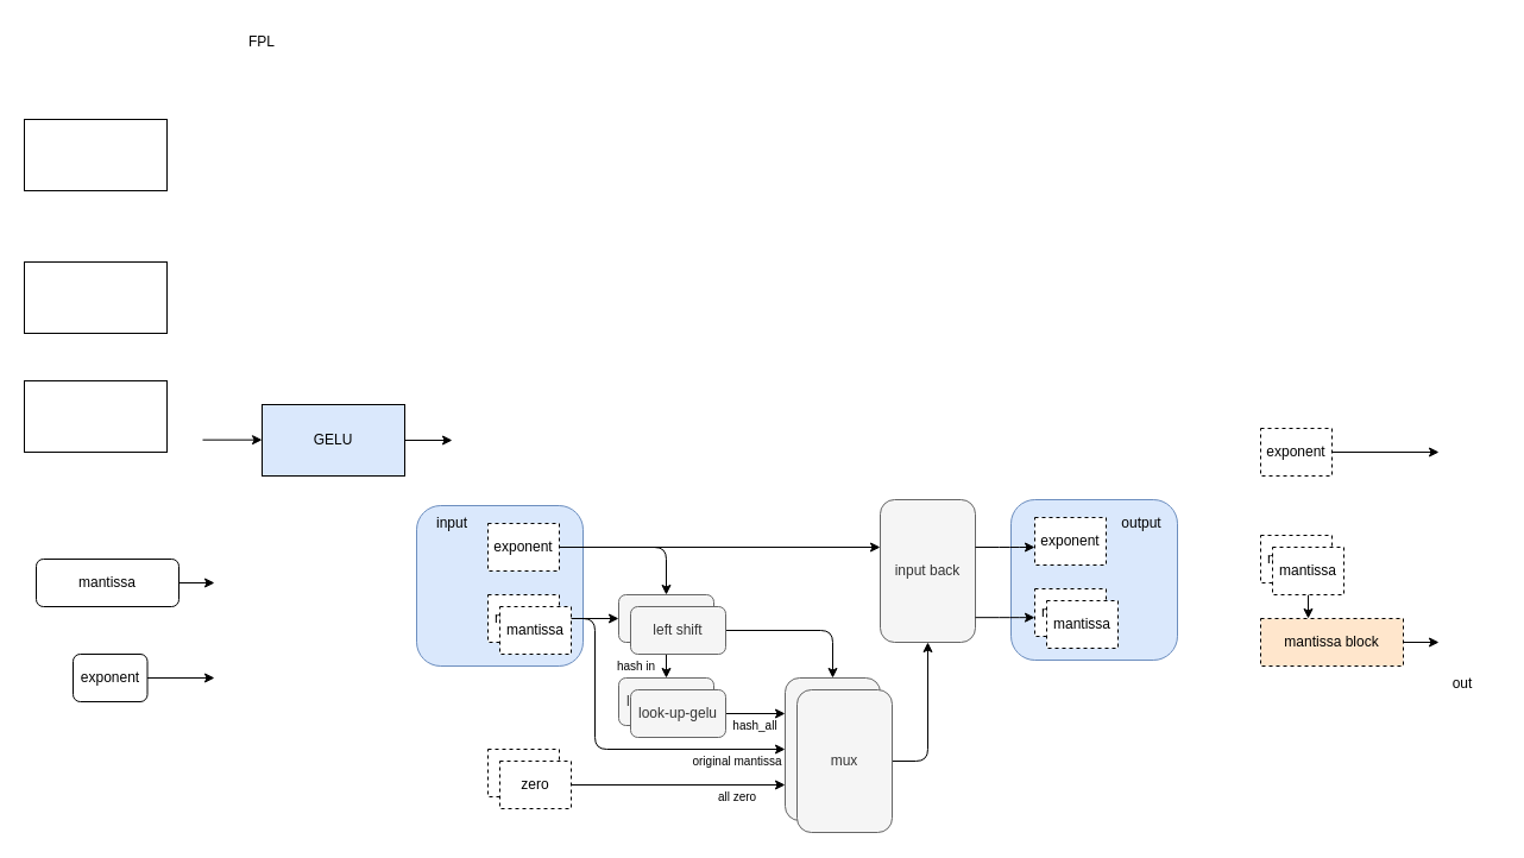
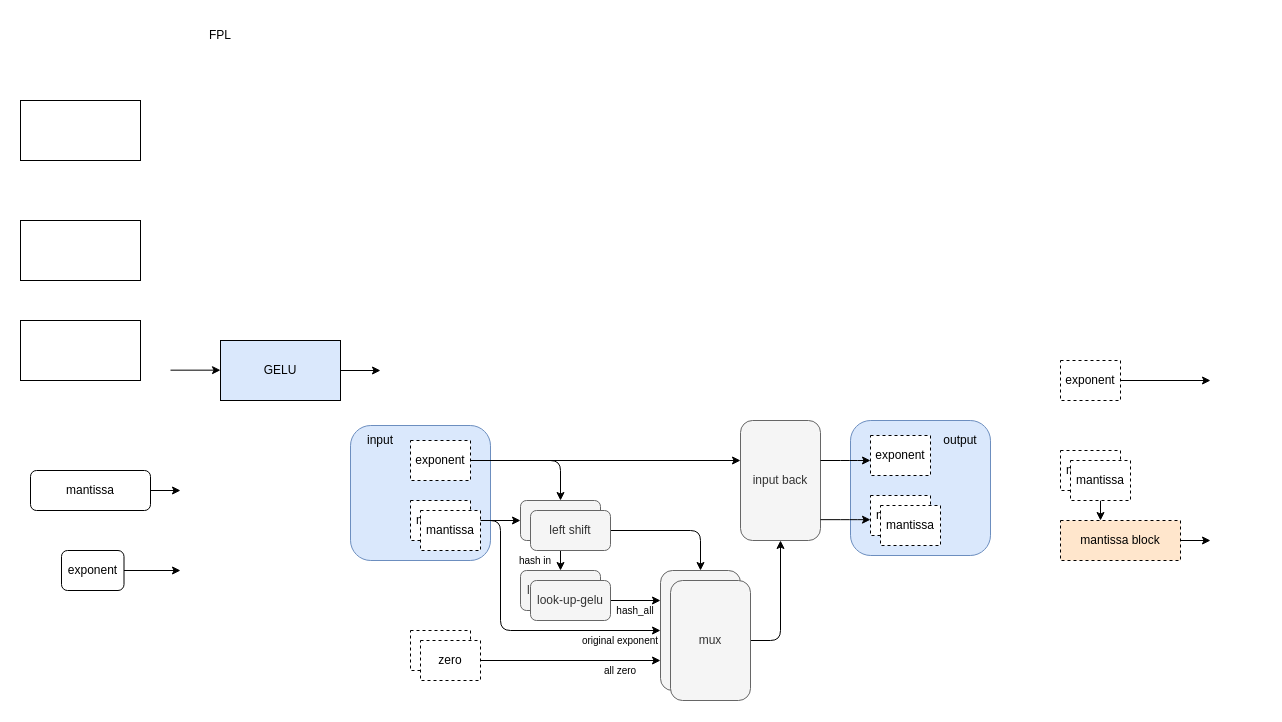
  <mxCell id="0" />
  <mxCell id="1" parent="0" />
  <mxCell id="2" value="" style="rounded=1;whiteSpace=wrap;html=1;fillColor=#dae8fc;strokeColor=#6c8ebf;" parent="1" vertex="1"><mxGeometry x="850" y="420" width="140" height="135" as="geometry" /></mxCell>
  <mxCell id="3" value="" style="rounded=1;whiteSpace=wrap;html=1;fillColor=#dae8fc;strokeColor=#6c8ebf;" parent="1" vertex="1"><mxGeometry x="350" y="425" width="140" height="135" as="geometry" /></mxCell>
  <mxCell id="4" value="" style="rounded=0;whiteSpace=wrap;html=1;" parent="1" vertex="1"><mxGeometry x="20" y="100" width="120" height="60" as="geometry" /></mxCell>
  <mxCell id="5" value="" style="rounded=0;whiteSpace=wrap;html=1;" parent="1" vertex="1"><mxGeometry x="20" y="220" width="120" height="60" as="geometry" /></mxCell>
  <mxCell id="6" value="" style="rounded=0;whiteSpace=wrap;html=1;" parent="1" vertex="1"><mxGeometry x="20" y="320" width="120" height="60" as="geometry" /></mxCell>
  <mxCell id="7" style="edgeStyle=none;html=1;" parent="1" source="8" edge="1"><mxGeometry relative="1" as="geometry"><mxPoint x="380" y="370" as="targetPoint" /></mxGeometry></mxCell>
  <mxCell id="8" value="GELU" style="rounded=0;whiteSpace=wrap;html=1;fillColor=#dae8fc;" parent="1" vertex="1"><mxGeometry x="220" y="340" width="120" height="60" as="geometry" /></mxCell>
  <mxCell id="9" value="FPL" style="text;strokeColor=none;align=center;fillColor=none;html=1;verticalAlign=middle;whiteSpace=wrap;rounded=0;" parent="1" vertex="1"><mxGeometry x="190" y="20" width="60" height="30" as="geometry" /></mxCell>
  <mxCell id="10" style="edgeStyle=none;html=1;" parent="1" edge="1"><mxGeometry relative="1" as="geometry"><mxPoint x="220" y="369.66" as="targetPoint" /><mxPoint x="170" y="369.66" as="sourcePoint" /></mxGeometry></mxCell>
  <mxCell id="11" style="edgeStyle=none;html=1;" parent="1" source="12" edge="1"><mxGeometry relative="1" as="geometry"><mxPoint x="180" y="490" as="targetPoint" /></mxGeometry></mxCell>
  <mxCell id="12" value="mantissa" style="rounded=1;whiteSpace=wrap;html=1;" parent="1" vertex="1"><mxGeometry x="30" y="470" width="120" height="40" as="geometry" /></mxCell>
  <mxCell id="13" style="edgeStyle=none;html=1;" parent="1" source="14" edge="1"><mxGeometry relative="1" as="geometry"><mxPoint x="180" y="570" as="targetPoint" /></mxGeometry></mxCell>
  <mxCell id="14" value="exponent" style="rounded=1;whiteSpace=wrap;html=1;" parent="1" vertex="1"><mxGeometry x="61" y="550" width="62.5" height="40" as="geometry" /></mxCell>
  <mxCell id="15" style="edgeStyle=none;html=1;" parent="1" source="17" edge="1"><mxGeometry relative="1" as="geometry"><mxPoint x="520" y="520" as="targetPoint" /></mxGeometry></mxCell>
  <mxCell id="16" style="edgeStyle=none;html=1;entryX=0;entryY=0.5;entryDx=0;entryDy=0;" parent="1" source="17" target="31" edge="1"><mxGeometry relative="1" as="geometry"><Array as="points"><mxPoint x="500" y="520" /><mxPoint x="500" y="630" /></Array></mxGeometry></mxCell>
  <mxCell id="17" value="mantissa" style="rounded=0;whiteSpace=wrap;html=1;dashed=1;" parent="1" vertex="1"><mxGeometry x="410" y="500" width="60" height="40" as="geometry" /></mxCell>
  <mxCell id="18" style="edgeStyle=none;html=1;entryX=0.5;entryY=0;entryDx=0;entryDy=0;" parent="1" source="20" target="43" edge="1"><mxGeometry relative="1" as="geometry"><Array as="points"><mxPoint x="560" y="460" /></Array></mxGeometry></mxCell>
  <mxCell id="19" style="edgeStyle=none;html=1;" parent="1" source="20" edge="1"><mxGeometry relative="1" as="geometry"><mxPoint x="740" y="460" as="targetPoint" /></mxGeometry></mxCell>
  <mxCell id="20" value="exponent" style="rounded=0;whiteSpace=wrap;html=1;dashed=1;" parent="1" vertex="1"><mxGeometry x="410" y="440" width="60" height="40" as="geometry" /></mxCell>
  <mxCell id="21" value="zero" style="rounded=0;whiteSpace=wrap;html=1;dashed=1;" parent="1" vertex="1"><mxGeometry x="410" y="630" width="60" height="40" as="geometry" /></mxCell>
  <mxCell id="22" value="look-up-gelu" style="rounded=1;whiteSpace=wrap;html=1;fillColor=#f5f5f5;fontColor=#333333;strokeColor=#666666;" parent="1" vertex="1"><mxGeometry x="520" y="570" width="80" height="40" as="geometry" /></mxCell>
  <mxCell id="23" value="hash in" style="text;strokeColor=none;align=center;fillColor=none;html=1;verticalAlign=middle;whiteSpace=wrap;rounded=0;fontSize=10;" parent="1" vertex="1"><mxGeometry x="510" y="550" width="50" height="20" as="geometry" /></mxCell>
  <mxCell id="24" value="hash_all" style="text;strokeColor=none;align=center;fillColor=none;html=1;verticalAlign=middle;whiteSpace=wrap;rounded=0;fontSize=10;" parent="1" vertex="1"><mxGeometry x="610" y="600" width="50" height="20" as="geometry" /></mxCell>
- <mxCell id="25" value="original mantissa" style="text;strokeColor=none;align=center;fillColor=none;html=1;verticalAlign=middle;whiteSpace=wrap;rounded=0;fontSize=10;" parent="1" vertex="1"><mxGeometry x="580" y="630" width="80" height="20" as="geometry" /></mxCell>
+ <mxCell id="25" value="original exponent" style="text;strokeColor=none;align=center;fillColor=none;html=1;verticalAlign=middle;whiteSpace=wrap;rounded=0;fontSize=10;" parent="1" vertex="1"><mxGeometry x="580" y="630" width="80" height="20" as="geometry" /></mxCell>
  <mxCell id="26" value="mantissa" style="rounded=0;whiteSpace=wrap;html=1;dashed=1;" parent="1" vertex="1"><mxGeometry x="420" y="510" width="60" height="40" as="geometry" /></mxCell>
  <mxCell id="27" style="edgeStyle=none;html=1;entryX=0;entryY=0.75;entryDx=0;entryDy=0;" parent="1" source="28" target="31" edge="1"><mxGeometry relative="1" as="geometry" /></mxCell>
  <mxCell id="28" value="zero" style="rounded=0;whiteSpace=wrap;html=1;dashed=1;" parent="1" vertex="1"><mxGeometry x="420" y="640" width="60" height="40" as="geometry" /></mxCell>
  <mxCell id="29" style="edgeStyle=none;html=1;entryX=0;entryY=0.25;entryDx=0;entryDy=0;" parent="1" source="30" target="31" edge="1"><mxGeometry relative="1" as="geometry"><mxPoint x="630" y="600" as="targetPoint" /></mxGeometry></mxCell>
  <mxCell id="30" value="look-up-gelu" style="rounded=1;whiteSpace=wrap;html=1;fillColor=#f5f5f5;fontColor=#333333;strokeColor=#666666;" parent="1" vertex="1"><mxGeometry x="530" y="580" width="80" height="40" as="geometry" /></mxCell>
  <mxCell id="31" value="mux" style="rounded=1;whiteSpace=wrap;html=1;fillColor=#f5f5f5;fontColor=#333333;strokeColor=#666666;" parent="1" vertex="1"><mxGeometry x="660" y="570" width="80" height="120" as="geometry" /></mxCell>
  <mxCell id="32" style="edgeStyle=none;html=1;" parent="1" source="33" edge="1"><mxGeometry relative="1" as="geometry"><mxPoint x="780" y="540" as="targetPoint" /><Array as="points"><mxPoint x="780" y="640" /></Array></mxGeometry></mxCell>
  <mxCell id="33" value="mux" style="rounded=1;whiteSpace=wrap;html=1;fillColor=#f5f5f5;fontColor=#333333;strokeColor=#666666;" parent="1" vertex="1"><mxGeometry x="670" y="580" width="80" height="120" as="geometry" /></mxCell>
  <mxCell id="34" value="mantissa" style="rounded=0;whiteSpace=wrap;html=1;dashed=1;" parent="1" vertex="1"><mxGeometry x="1060" y="450" width="60" height="40" as="geometry" /></mxCell>
  <mxCell id="35" style="edgeStyle=none;html=1;" parent="1" source="36" edge="1"><mxGeometry relative="1" as="geometry"><mxPoint x="1100" y="520" as="targetPoint" /></mxGeometry></mxCell>
  <mxCell id="36" value="mantissa" style="rounded=0;whiteSpace=wrap;html=1;dashed=1;" parent="1" vertex="1"><mxGeometry x="1070" y="460" width="60" height="40" as="geometry" /></mxCell>
  <mxCell id="37" style="edgeStyle=none;html=1;" parent="1" source="38" edge="1"><mxGeometry relative="1" as="geometry"><mxPoint x="1210" y="380" as="targetPoint" /></mxGeometry></mxCell>
  <mxCell id="38" value="exponent" style="rounded=0;whiteSpace=wrap;html=1;dashed=1;" parent="1" vertex="1"><mxGeometry x="1060" y="360" width="60" height="40" as="geometry" /></mxCell>
  <mxCell id="39" style="edgeStyle=none;html=1;" parent="1" source="40" edge="1"><mxGeometry relative="1" as="geometry"><mxPoint x="1210" y="540" as="targetPoint" /></mxGeometry></mxCell>
  <mxCell id="40" value="mantissa block" style="rounded=0;whiteSpace=wrap;html=1;dashed=1;fillColor=#ffe6cc;" parent="1" vertex="1"><mxGeometry x="1060" y="520" width="120" height="40" as="geometry" /></mxCell>
- <mxCell id="41" value="out" style="text;strokeColor=none;align=center;fillColor=none;html=1;verticalAlign=middle;whiteSpace=wrap;rounded=0;" parent="1" vertex="1"><mxGeometry x="1200" y="560" width="60" height="30" as="geometry" /></mxCell>
  <mxCell id="42" value="" style="edgeStyle=none;html=1;entryX=0.5;entryY=0;entryDx=0;entryDy=0;" parent="1" source="43" target="22" edge="1"><mxGeometry relative="1" as="geometry" /></mxCell>
  <mxCell id="43" value="left shift" style="rounded=1;whiteSpace=wrap;html=1;fillColor=#f5f5f5;fontColor=#333333;strokeColor=#666666;" parent="1" vertex="1"><mxGeometry x="520" y="500" width="80" height="40" as="geometry" /></mxCell>
  <mxCell id="44" style="edgeStyle=none;html=1;entryX=0.5;entryY=0;entryDx=0;entryDy=0;" parent="1" source="45" target="31" edge="1"><mxGeometry relative="1" as="geometry"><Array as="points"><mxPoint x="700" y="530" /></Array></mxGeometry></mxCell>
  <mxCell id="45" value="left shift" style="rounded=1;whiteSpace=wrap;html=1;fillColor=#f5f5f5;fontColor=#333333;strokeColor=#666666;" parent="1" vertex="1"><mxGeometry x="530" y="510" width="80" height="40" as="geometry" /></mxCell>
  <mxCell id="46" value="all zero" style="text;strokeColor=none;align=center;fillColor=none;html=1;verticalAlign=middle;whiteSpace=wrap;rounded=0;fontSize=10;" parent="1" vertex="1"><mxGeometry x="580" y="660" width="80" height="20" as="geometry" /></mxCell>
  <mxCell id="47" value="input" style="text;strokeColor=none;align=center;fillColor=none;html=1;verticalAlign=middle;whiteSpace=wrap;rounded=0;" parent="1" vertex="1"><mxGeometry x="350" y="425" width="60" height="30" as="geometry" /></mxCell>
  <mxCell id="48" value="output" style="text;strokeColor=none;align=center;fillColor=none;html=1;verticalAlign=middle;whiteSpace=wrap;rounded=0;" parent="1" vertex="1"><mxGeometry x="930" y="425" width="60" height="30" as="geometry" /></mxCell>
  <mxCell id="49" value="exponent" style="rounded=0;whiteSpace=wrap;html=1;dashed=1;" parent="1" vertex="1"><mxGeometry x="870" y="435" width="60" height="40" as="geometry" /></mxCell>
  <mxCell id="50" value="mantissa" style="rounded=0;whiteSpace=wrap;html=1;dashed=1;" parent="1" vertex="1"><mxGeometry x="870" y="495" width="60" height="40" as="geometry" /></mxCell>
  <mxCell id="51" value="mantissa" style="rounded=0;whiteSpace=wrap;html=1;dashed=1;" parent="1" vertex="1"><mxGeometry x="880" y="505" width="60" height="40" as="geometry" /></mxCell>
  <mxCell id="52" value="input back" style="rounded=1;whiteSpace=wrap;html=1;fillColor=#f5f5f5;fontColor=#333333;strokeColor=#666666;" parent="1" vertex="1"><mxGeometry x="740" y="420" width="80" height="120" as="geometry" /></mxCell>
  <mxCell id="53" style="edgeStyle=none;html=1;" parent="1" edge="1"><mxGeometry relative="1" as="geometry"><mxPoint x="870" y="460" as="targetPoint" /><mxPoint x="820" y="460" as="sourcePoint" /><Array as="points"><mxPoint x="850" y="460" /></Array></mxGeometry></mxCell>
  <mxCell id="54" style="edgeStyle=none;html=1;" parent="1" edge="1"><mxGeometry relative="1" as="geometry"><mxPoint x="870" y="519.17" as="targetPoint" /><mxPoint x="820" y="519.17" as="sourcePoint" /><Array as="points"><mxPoint x="850" y="519.17" /></Array></mxGeometry></mxCell>
